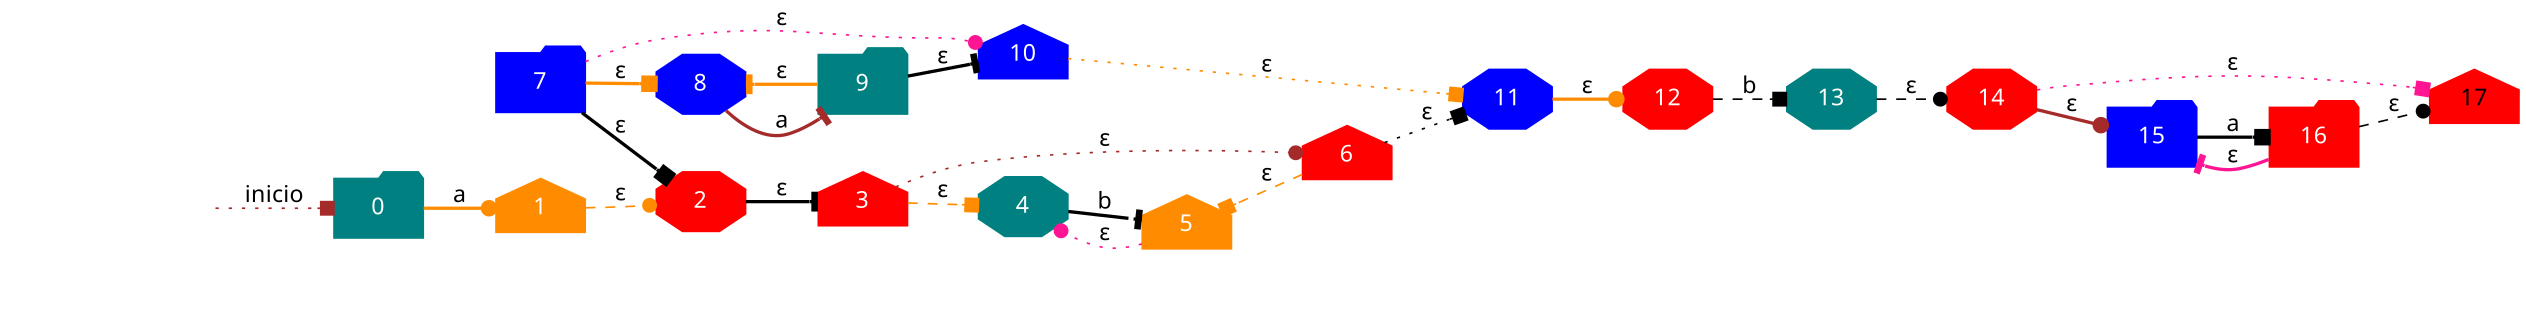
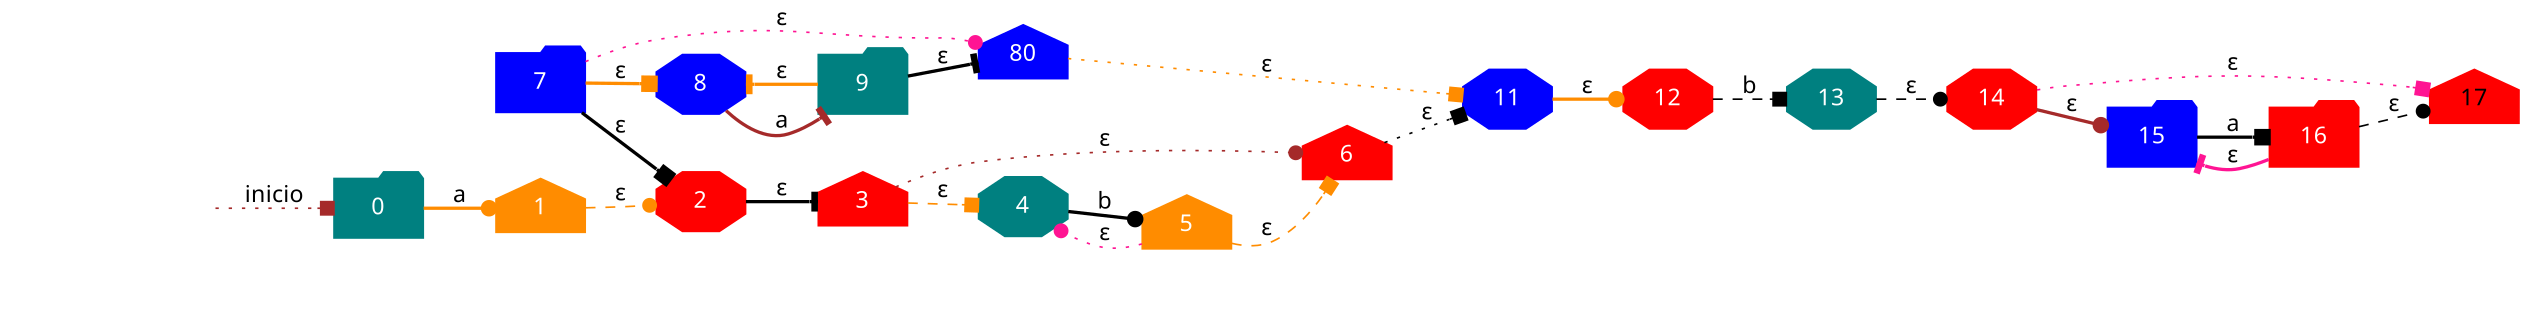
  digraph {
    fontname="Noto Sans"
    rankdir=LR
    node [color=red fontname="Noto Sans" shape=octagon style=filled fontcolor=white]
    edge [arrowhead=box color=black fontname="Noto Sans" style=bold]
    17 [shape=house fontcolor=""]
    secret_node [color=midnightblue shape=circle style=invis]
    0 [color=teal shape=folder]
    1 [color=darkorange shape=house]
    2
    3 [shape=house]
    7 [color=blue shape=folder]
    8 [color=blue]
-   10 [color=blue shape=house]
+   10 [color=blue shape=house label=80]
    4 [color=teal]
    6 [shape=house]
    9 [color=teal shape=folder]
    11 [color=blue]
    5 [color=darkorange shape=house]
    12
    13 [color=teal]
    14
    15 [color=blue shape=folder]
    16 [shape=folder]
    secret_node -> 0 [color=brown label=inicio style=dotted]
    0 -> 1 [arrowhead=dot color=darkorange label=a]
    1 -> 2 [arrowhead=dot color=darkorange label="ε" style=dashed]
    2 -> 3 [arrowhead=tee label="ε"]
    3 -> 4 [color=darkorange label="ε" style=dashed]
    3 -> 6 [arrowhead=dot color=brown label="ε" style=dotted]
    7 -> 2 [label="ε"]
    7 -> 8 [color=darkorange label="ε"]
    7 -> 10 [arrowhead=dot color=deeppink label="ε" style=dotted]
    8 -> 9 [arrowhead=tee color=brown label=a]
    10 -> 11 [color=darkorange label="ε" style=dotted]
-   4 -> 5 [arrowhead=tee label=b]
+   4 -> 5 [arrowhead=dot label=b]
    6 -> 11 [label="ε" style=dotted]
    9 -> 8 [arrowhead=tee color=darkorange label="ε"]
    9 -> 10 [arrowhead=tee label="ε"]
    11 -> 12 [arrowhead=dot color=darkorange label="ε"]
    5 -> 4 [arrowhead=dot color=deeppink label="ε" style=dotted]
-   6 -> 5 [color=darkorange label="ε" style=dashed]
+   5 -> 6 [color=darkorange label="ε" style=dashed]
    12 -> 13 [label=b style=dashed]
    13 -> 14 [arrowhead=dot label="ε" style=dashed]
    14 -> 17 [color=deeppink label="ε" style=dotted]
    14 -> 15 [arrowhead=dot color=brown label="ε"]
    15 -> 16 [label=a]
    16 -> 17 [arrowhead=dot label="ε" style=dashed]
    16 -> 15 [arrowhead=tee color=deeppink label="ε"]
  }
